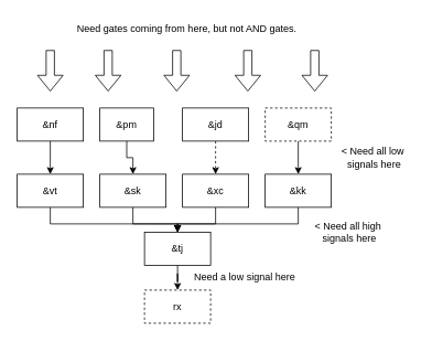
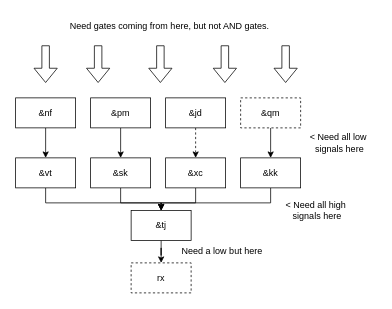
  <mxCell id="0" />
  <mxCell id="1" parent="0" />
  <mxCell id="2" value="" style="edgeStyle=orthogonalEdgeStyle;rounded=0;orthogonalLoop=1;jettySize=auto;html=1;" edge="1" parent="1" source="3" target="22"><mxGeometry relative="1" as="geometry" /></mxCell>
  <mxCell id="3" value="&amp;amp;tj" style="rounded=0;whiteSpace=wrap;html=1;" vertex="1" parent="1"><mxGeometry x="174" y="280" width="80" height="40" as="geometry" /></mxCell>
  <mxCell id="4" style="edgeStyle=orthogonalEdgeStyle;rounded=0;orthogonalLoop=1;jettySize=auto;html=1;entryX=0.5;entryY=0;entryDx=0;entryDy=0;" edge="1" parent="1" source="5" target="3"><mxGeometry relative="1" as="geometry"><Array as="points"><mxPoint x="60" y="270" /><mxPoint x="214" y="270" /></Array></mxGeometry></mxCell>
  <mxCell id="5" value="&amp;amp;vt" style="rounded=0;whiteSpace=wrap;html=1;" vertex="1" parent="1"><mxGeometry x="20" y="210" width="80" height="40" as="geometry" /></mxCell>
  <mxCell id="6" value="" style="edgeStyle=orthogonalEdgeStyle;rounded=0;orthogonalLoop=1;jettySize=auto;html=1;" edge="1" parent="1" source="7" target="3"><mxGeometry relative="1" as="geometry" /></mxCell>
  <mxCell id="7" value="&amp;amp;sk" style="rounded=0;whiteSpace=wrap;html=1;" vertex="1" parent="1"><mxGeometry x="120" y="210" width="80" height="40" as="geometry" /></mxCell>
  <mxCell id="8" value="" style="edgeStyle=orthogonalEdgeStyle;rounded=0;orthogonalLoop=1;jettySize=auto;html=1;" edge="1" parent="1" source="9" target="3"><mxGeometry relative="1" as="geometry" /></mxCell>
  <mxCell id="9" value="&amp;amp;xc" style="rounded=0;whiteSpace=wrap;html=1;" vertex="1" parent="1"><mxGeometry x="220" y="210" width="80" height="40" as="geometry" /></mxCell>
  <mxCell id="10" style="edgeStyle=orthogonalEdgeStyle;rounded=0;orthogonalLoop=1;jettySize=auto;html=1;entryX=0.5;entryY=0;entryDx=0;entryDy=0;" edge="1" parent="1" source="11" target="3"><mxGeometry relative="1" as="geometry"><Array as="points"><mxPoint x="360" y="270" /><mxPoint x="214" y="270" /></Array></mxGeometry></mxCell>
  <mxCell id="11" value="&amp;amp;kk" style="rounded=0;whiteSpace=wrap;html=1;" vertex="1" parent="1"><mxGeometry x="320" y="210" width="80" height="40" as="geometry" /></mxCell>
  <mxCell id="12" value="" style="edgeStyle=orthogonalEdgeStyle;rounded=0;orthogonalLoop=1;jettySize=auto;html=1;" edge="1" parent="1" source="13" target="5"><mxGeometry relative="1" as="geometry" /></mxCell>
  <mxCell id="13" value="&amp;amp;nf" style="rounded=0;whiteSpace=wrap;html=1;" vertex="1" parent="1"><mxGeometry x="20" y="130" width="80" height="40" as="geometry" /></mxCell>
  <mxCell id="14" value="" style="edgeStyle=orthogonalEdgeStyle;rounded=0;orthogonalLoop=1;jettySize=auto;html=1;" edge="1" parent="1" source="15" target="7"><mxGeometry relative="1" as="geometry" /></mxCell>
- <mxCell id="15" value="&amp;amp;pm" style="rounded=0;whiteSpace=wrap;html=1;" vertex="1" parent="1"><mxGeometry x="120" y="130" width="65" height="40" as="geometry" /></mxCell>
+ <mxCell id="15" value="&amp;amp;pm" style="rounded=0;whiteSpace=wrap;html=1;" vertex="1" parent="1"><mxGeometry x="120" y="130" width="80" height="40" as="geometry" /></mxCell>
  <mxCell id="16" value="" style="edgeStyle=orthogonalEdgeStyle;rounded=0;orthogonalLoop=1;jettySize=auto;html=1;dashed=1;" edge="1" parent="1" source="17" target="9"><mxGeometry relative="1" as="geometry" /></mxCell>
  <mxCell id="17" value="&amp;amp;jd" style="rounded=0;whiteSpace=wrap;html=1;" vertex="1" parent="1"><mxGeometry x="220" y="130" width="80" height="40" as="geometry" /></mxCell>
  <mxCell id="18" value="" style="edgeStyle=orthogonalEdgeStyle;rounded=0;orthogonalLoop=1;jettySize=auto;html=1;" edge="1" parent="1" source="19" target="11"><mxGeometry relative="1" as="geometry" /></mxCell>
  <mxCell id="19" value="&amp;amp;qm" style="rounded=0;whiteSpace=wrap;html=1;dashed=1;" vertex="1" parent="1"><mxGeometry x="320" y="130" width="80" height="40" as="geometry" /></mxCell>
  <mxCell id="20" value="&amp;lt; Need all high&lt;br&gt;&amp;nbsp;signals here" style="text;html=1;align=center;verticalAlign=middle;resizable=0;points=[];autosize=1;strokeColor=none;fillColor=none;" vertex="1" parent="1"><mxGeometry x="370" y="260" width="100" height="40" as="geometry" /></mxCell>
- <mxCell id="21" value="Need a low signal here" style="text;html=1;align=center;verticalAlign=middle;resizable=0;points=[];autosize=1;strokeColor=none;fillColor=none;" vertex="1" parent="1"><mxGeometry x="220" y="320" width="150" height="30" as="geometry" /></mxCell>
+ <mxCell id="21" value="Need a low but here" style="text;html=1;align=center;verticalAlign=middle;resizable=0;points=[];autosize=1;strokeColor=none;fillColor=none;" vertex="1" parent="1"><mxGeometry x="220" y="320" width="150" height="30" as="geometry" /></mxCell>
  <mxCell id="22" value="rx" style="rounded=0;whiteSpace=wrap;html=1;dashed=1;" vertex="1" parent="1"><mxGeometry x="174" y="350" width="80" height="40" as="geometry" /></mxCell>
  <mxCell id="23" value="&amp;lt; Need all low&lt;br&gt;&amp;nbsp;signals here" style="text;html=1;align=center;verticalAlign=middle;resizable=0;points=[];autosize=1;strokeColor=none;fillColor=none;" vertex="1" parent="1"><mxGeometry x="400" y="170" width="100" height="40" as="geometry" /></mxCell>
  <mxCell id="24" value="" style="shape=flexArrow;endArrow=classic;html=1;rounded=0;" edge="1" parent="1"><mxGeometry width="50" height="50" relative="1" as="geometry"><mxPoint x="60" y="60" as="sourcePoint" /><mxPoint x="60" y="110" as="targetPoint" /></mxGeometry></mxCell>
  <mxCell id="25" value="" style="shape=flexArrow;endArrow=classic;html=1;rounded=0;" edge="1" parent="1"><mxGeometry width="50" height="50" relative="1" as="geometry"><mxPoint x="130" y="60" as="sourcePoint" /><mxPoint x="130" y="110" as="targetPoint" /></mxGeometry></mxCell>
  <mxCell id="26" value="" style="shape=flexArrow;endArrow=classic;html=1;rounded=0;" edge="1" parent="1"><mxGeometry width="50" height="50" relative="1" as="geometry"><mxPoint x="213" y="60" as="sourcePoint" /><mxPoint x="213" y="110" as="targetPoint" /></mxGeometry></mxCell>
  <mxCell id="27" value="" style="shape=flexArrow;endArrow=classic;html=1;rounded=0;" edge="1" parent="1"><mxGeometry width="50" height="50" relative="1" as="geometry"><mxPoint x="299" y="60" as="sourcePoint" /><mxPoint x="299" y="110" as="targetPoint" /></mxGeometry></mxCell>
  <mxCell id="28" value="" style="shape=flexArrow;endArrow=classic;html=1;rounded=0;" edge="1" parent="1"><mxGeometry width="50" height="50" relative="1" as="geometry"><mxPoint x="380" y="60" as="sourcePoint" /><mxPoint x="380" y="110" as="targetPoint" /></mxGeometry></mxCell>
  <mxCell id="29" value="Need gates coming from here, but not AND gates." style="text;html=1;align=center;verticalAlign=middle;resizable=0;points=[];autosize=1;strokeColor=none;fillColor=none;" vertex="1" parent="1"><mxGeometry x="80" y="20" width="290" height="30" as="geometry" /></mxCell>
